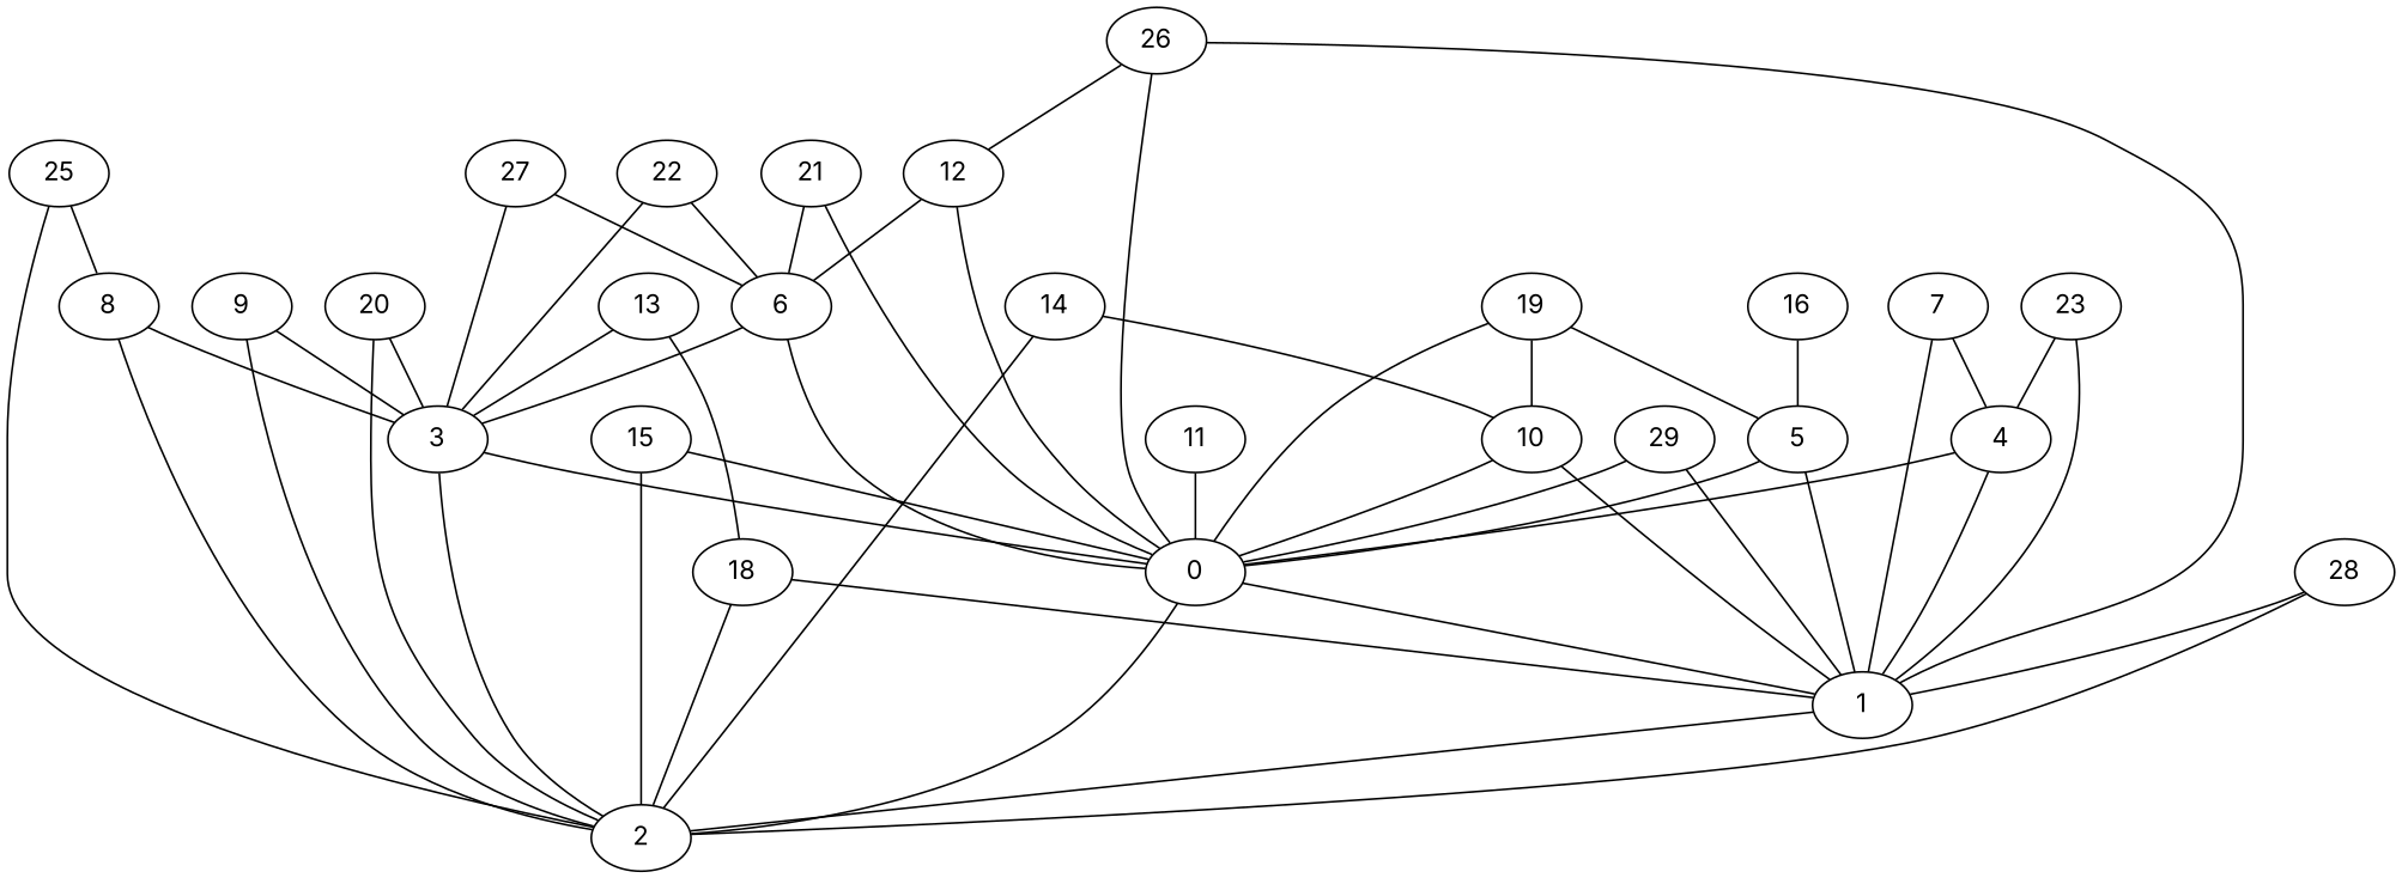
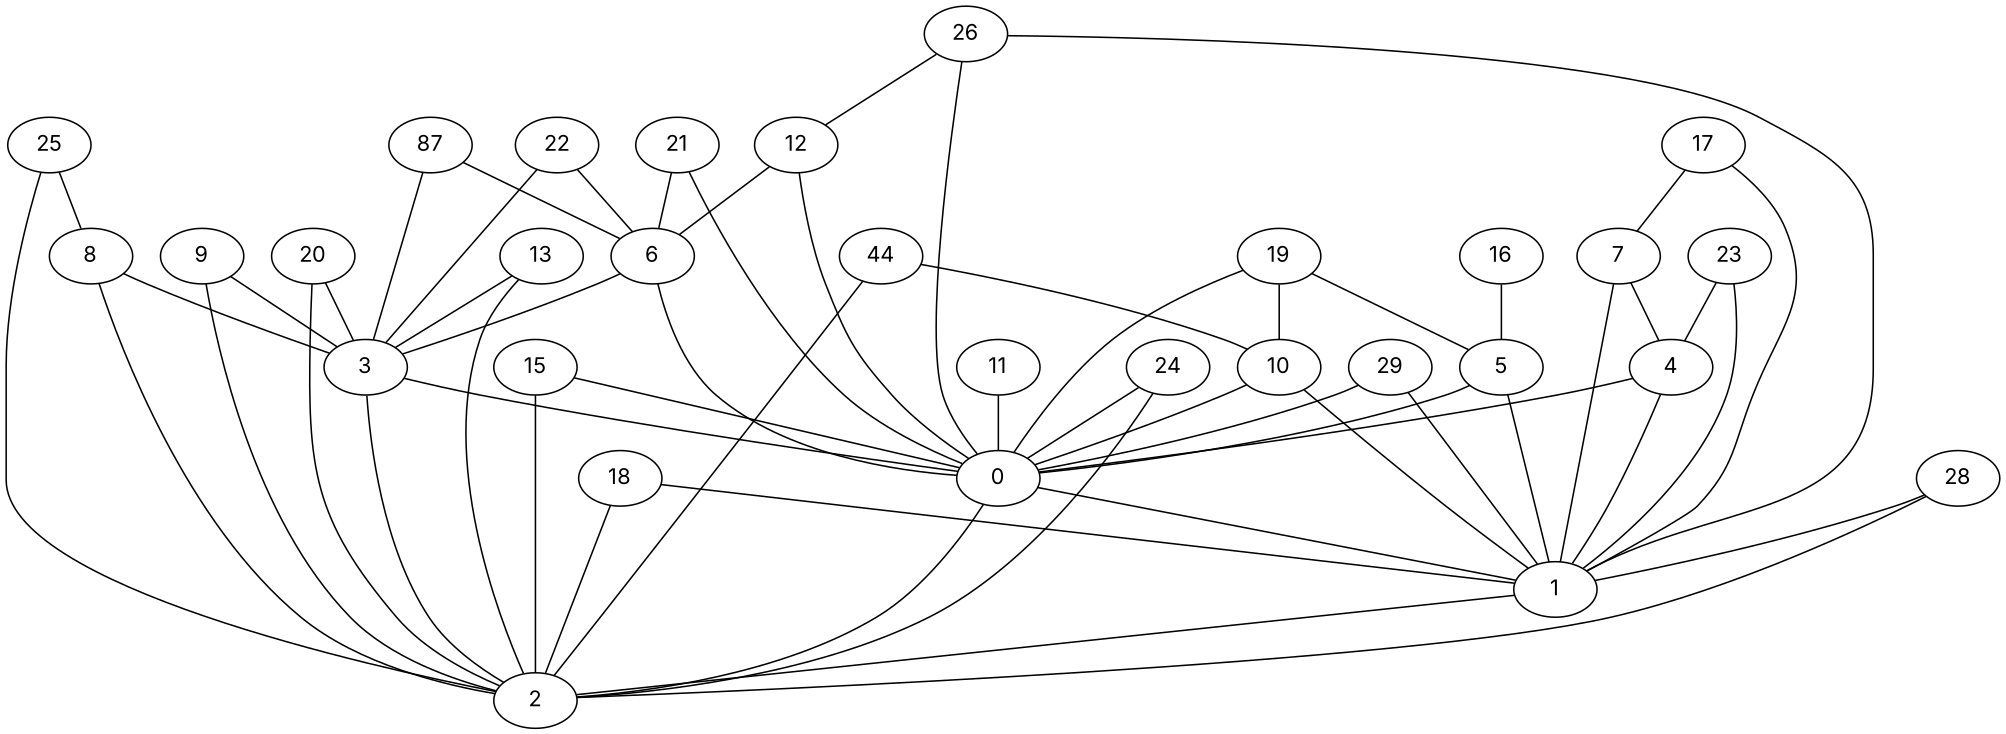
  graph {
    fontname=Inter
    node [fontname=Inter]
    edge [fontname=Inter]
    0
    1
    2
    3
    4
    5
    6
    7
    8
    9
    10
    11
    12
    13
-   14
+   14 [label=44]
    15
    16
+   17
    18
    19
    20
    21
    22
    23
+   24
    25
    26
-   27
+   27 [label=87]
    28
    29
    0 -- 1
    1 -- 2
    2 -- 0
    3 -- 0
    3 -- 2
    4 -- 0
    4 -- 1
    5 -- 0
    5 -- 1
    6 -- 0
    6 -- 3
    7 -- 1
    7 -- 4
    8 -- 2
    8 -- 3
    9 -- 2
    9 -- 3
    10 -- 0
    10 -- 1
    11 -- 0
    12 -- 0
    12 -- 6
-   13 -- 18
+   13 -- 2
    13 -- 3
    14 -- 2
    14 -- 10
    15 -- 0
    15 -- 2
    16 -- 5
+   17 -- 1
+   17 -- 7
    18 -- 1
    18 -- 2
    19 -- 0
    19 -- 5
    19 -- 10
    20 -- 2
    20 -- 3
    21 -- 0
    21 -- 6
    22 -- 3
    22 -- 6
    23 -- 1
    23 -- 4
+   24 -- 0
+   24 -- 2
    25 -- 2
    25 -- 8
    26 -- 0
    26 -- 1
    26 -- 12
    27 -- 3
    27 -- 6
    28 -- 1
    28 -- 2
    29 -- 0
    29 -- 1
  }
